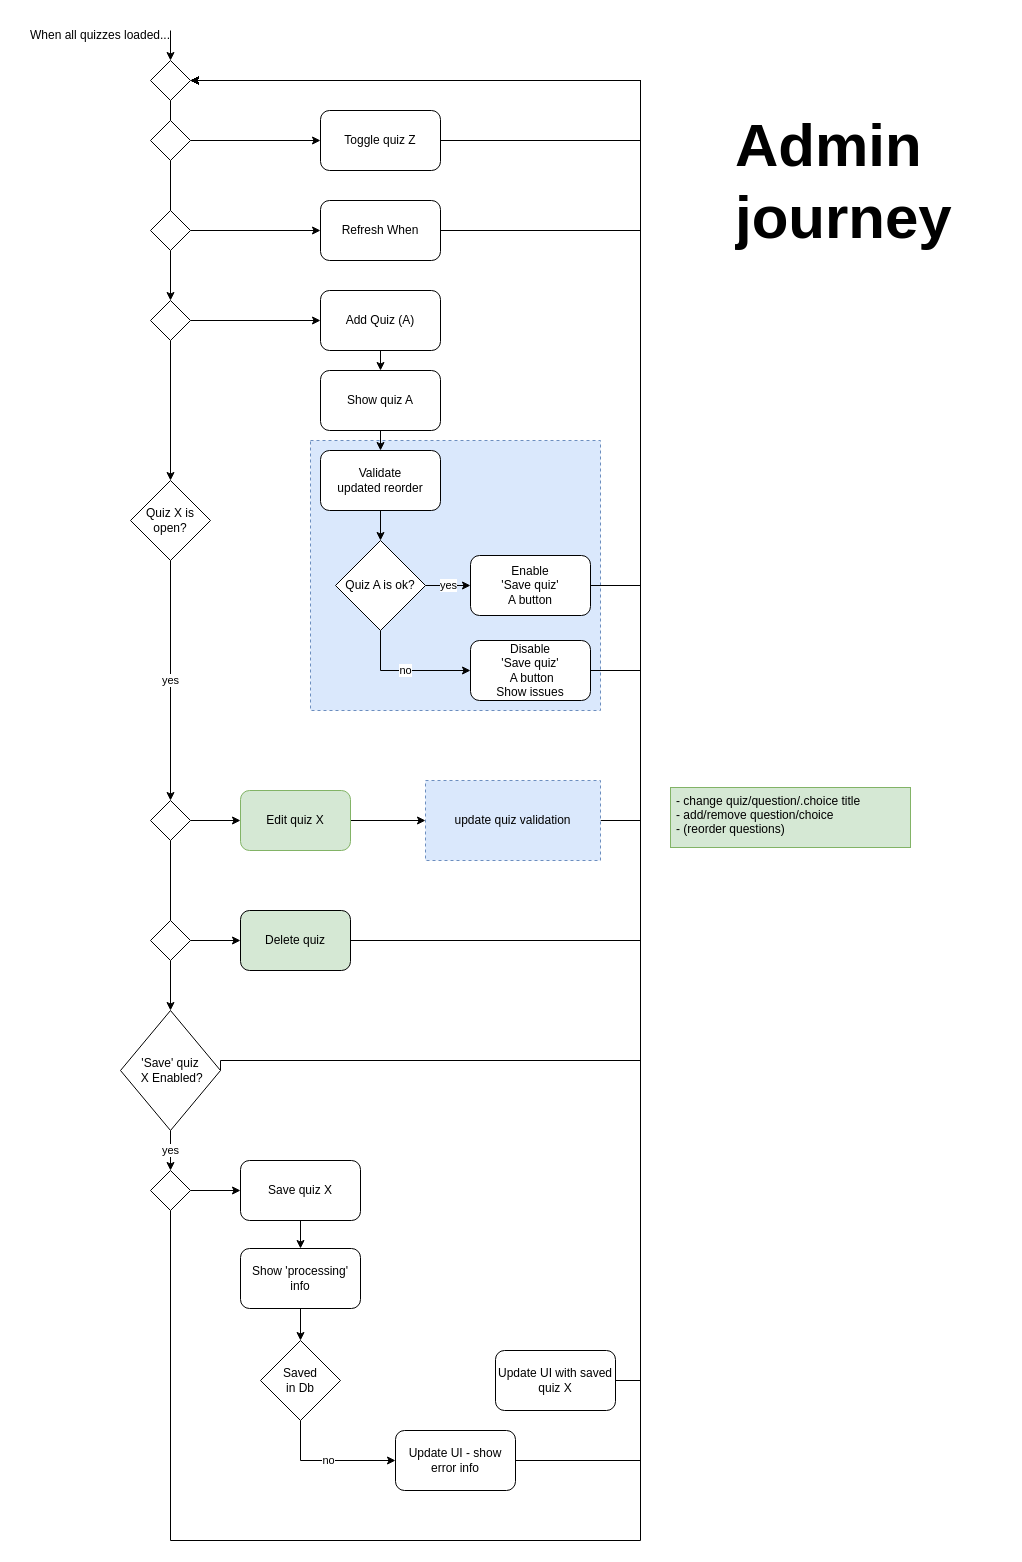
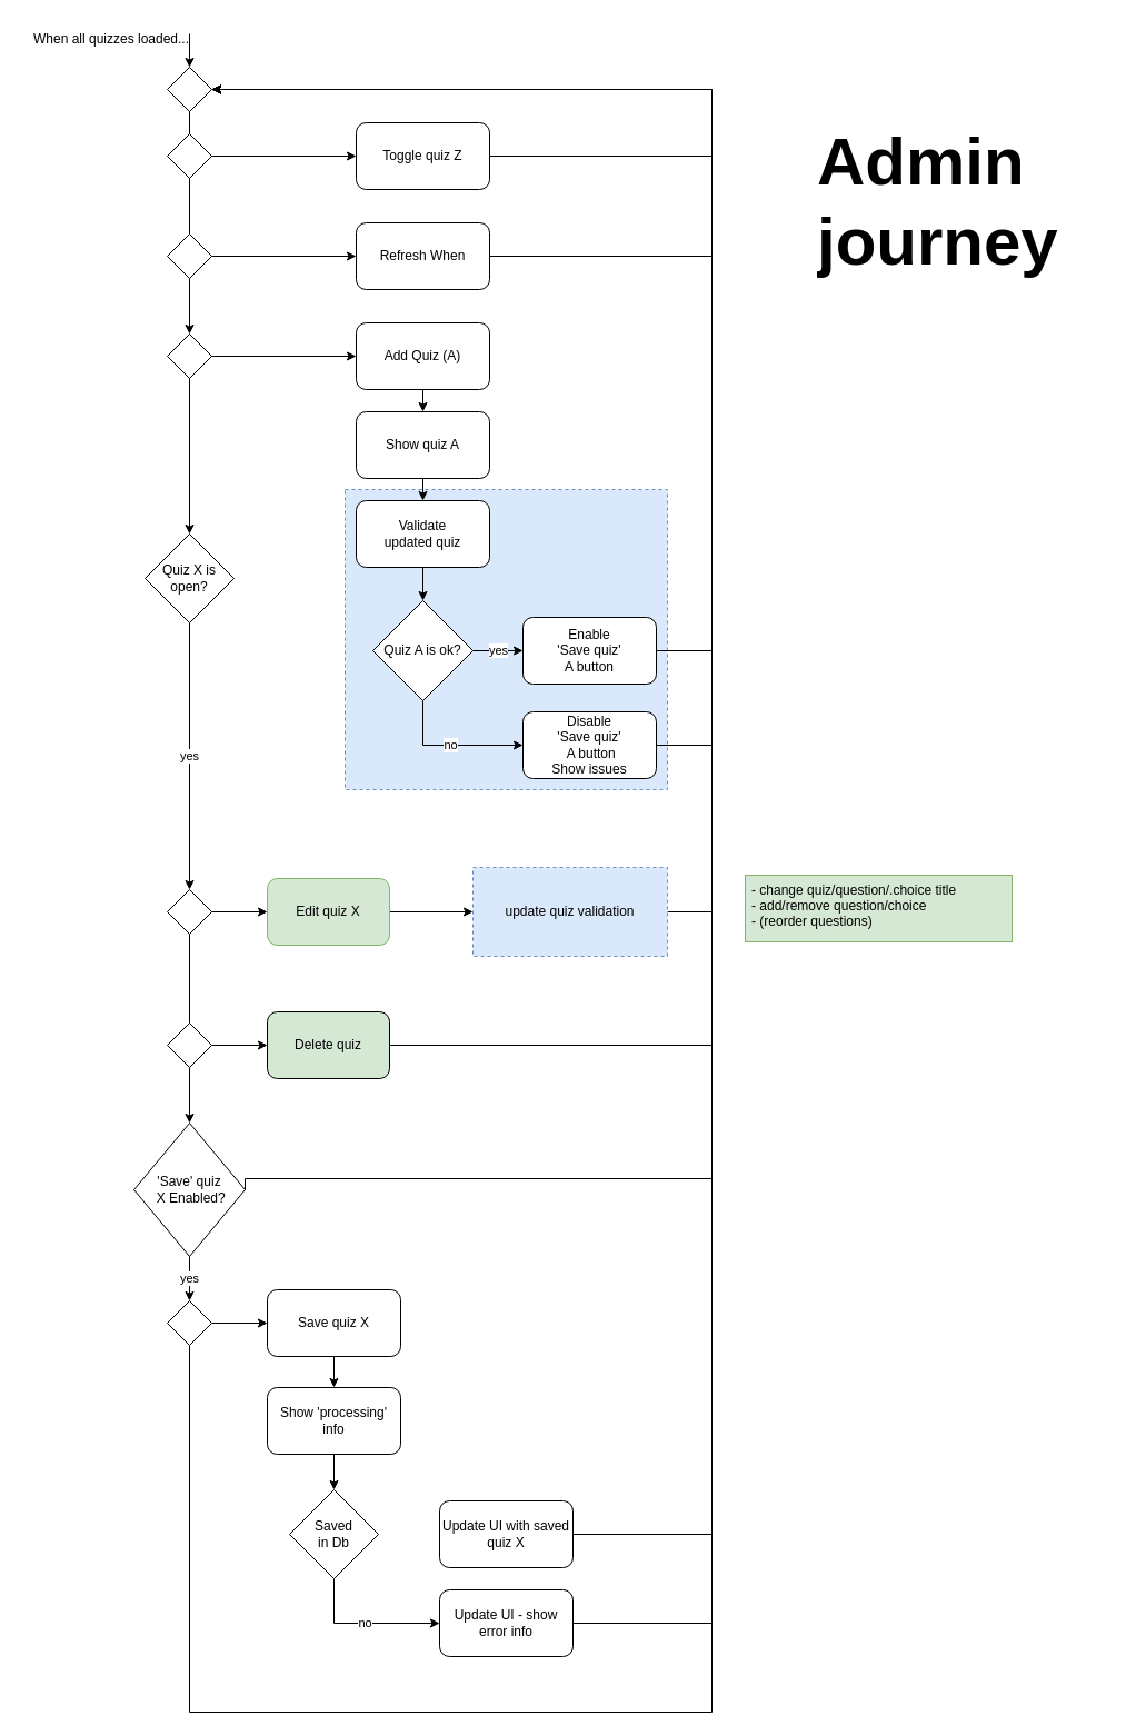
  <mxCell id="0" />
  <mxCell id="1" parent="0" />
  <mxCell id="2" value="" style="whiteSpace=wrap;html=1;dashed=1;fillColor=#dae8fc;strokeColor=#6c8ebf;" parent="1" vertex="1"><mxGeometry x="310" y="440" width="290" height="270" as="geometry" /></mxCell>
  <mxCell id="3" value="Quiz X is open?" style="rhombus;whiteSpace=wrap;html=1;" parent="1" vertex="1"><mxGeometry x="130" y="480" width="80" height="80" as="geometry" /></mxCell>
  <mxCell id="4" value="yes" style="endArrow=classic;html=1;exitX=0.5;exitY=1;exitDx=0;exitDy=0;entryX=0.5;entryY=0;entryDx=0;entryDy=0;" parent="1" source="3" target="35" edge="1"><mxGeometry width="50" height="50" relative="1" as="geometry"><mxPoint x="169.5" y="600" as="sourcePoint" /><mxPoint x="170" y="760" as="targetPoint" /></mxGeometry></mxCell>
  <mxCell id="5" value="" style="endArrow=classic;html=1;exitX=1;exitY=0.5;exitDx=0;exitDy=0;" parent="1" source="7" target="9" edge="1"><mxGeometry width="50" height="50" relative="1" as="geometry"><mxPoint x="260" y="320.5" as="sourcePoint" /><mxPoint x="250" y="320" as="targetPoint" /></mxGeometry></mxCell>
  <mxCell id="6" value="" style="endArrow=classic;html=1;entryX=0.5;entryY=0;entryDx=0;entryDy=0;exitX=0.5;exitY=1;exitDx=0;exitDy=0;" parent="1" source="7" target="3" edge="1"><mxGeometry width="50" height="50" relative="1" as="geometry"><mxPoint x="170" y="360" as="sourcePoint" /><mxPoint x="190" y="530" as="targetPoint" /></mxGeometry></mxCell>
  <mxCell id="7" value="" style="rhombus;whiteSpace=wrap;html=1;" parent="1" vertex="1"><mxGeometry x="150" y="300" width="40" height="40" as="geometry" /></mxCell>
  <mxCell id="8" style="edgeStyle=orthogonalEdgeStyle;rounded=0;orthogonalLoop=1;jettySize=auto;html=1;exitX=0.5;exitY=1;exitDx=0;exitDy=0;entryX=0.5;entryY=0;entryDx=0;entryDy=0;" parent="1" source="9" target="11" edge="1"><mxGeometry relative="1" as="geometry" /></mxCell>
  <mxCell id="9" value="Add Quiz (A)" style="rounded=1;whiteSpace=wrap;html=1;" parent="1" vertex="1"><mxGeometry x="320" y="290" width="120" height="60" as="geometry" /></mxCell>
  <mxCell id="10" style="edgeStyle=orthogonalEdgeStyle;rounded=0;orthogonalLoop=1;jettySize=auto;html=1;exitX=0.5;exitY=1;exitDx=0;exitDy=0;entryX=0.5;entryY=0;entryDx=0;entryDy=0;" parent="1" source="11" target="13" edge="1"><mxGeometry relative="1" as="geometry" /></mxCell>
  <mxCell id="11" value="Show quiz A" style="rounded=1;whiteSpace=wrap;html=1;" parent="1" vertex="1"><mxGeometry x="320" y="370" width="120" height="60" as="geometry" /></mxCell>
  <mxCell id="12" style="edgeStyle=orthogonalEdgeStyle;rounded=0;orthogonalLoop=1;jettySize=auto;html=1;exitX=0.5;exitY=1;exitDx=0;exitDy=0;entryX=0.5;entryY=0;entryDx=0;entryDy=0;" parent="1" source="13" target="16" edge="1"><mxGeometry relative="1" as="geometry" /></mxCell>
- <mxCell id="13" value="Validate &lt;br&gt;updated reorder" style="rounded=1;whiteSpace=wrap;html=1;" parent="1" vertex="1"><mxGeometry x="320" y="450" width="120" height="60" as="geometry" /></mxCell>
+ <mxCell id="13" value="Validate &lt;br&gt;updated quiz" style="rounded=1;whiteSpace=wrap;html=1;" parent="1" vertex="1"><mxGeometry x="320" y="450" width="120" height="60" as="geometry" /></mxCell>
  <mxCell id="14" value="yes" style="edgeStyle=orthogonalEdgeStyle;rounded=0;orthogonalLoop=1;jettySize=auto;html=1;exitX=1;exitY=0.5;exitDx=0;exitDy=0;entryX=0;entryY=0.5;entryDx=0;entryDy=0;" parent="1" source="16" target="18" edge="1"><mxGeometry relative="1" as="geometry" /></mxCell>
  <mxCell id="15" value="no" style="edgeStyle=orthogonalEdgeStyle;rounded=0;orthogonalLoop=1;jettySize=auto;html=1;exitX=0.5;exitY=1;exitDx=0;exitDy=0;entryX=0;entryY=0.5;entryDx=0;entryDy=0;" parent="1" source="16" target="20" edge="1"><mxGeometry relative="1" as="geometry" /></mxCell>
  <mxCell id="16" value="Quiz A is ok?" style="rhombus;whiteSpace=wrap;html=1;" parent="1" vertex="1"><mxGeometry x="335" y="540" width="90" height="90" as="geometry" /></mxCell>
  <mxCell id="17" style="edgeStyle=orthogonalEdgeStyle;rounded=0;orthogonalLoop=1;jettySize=auto;html=1;exitX=1;exitY=0.5;exitDx=0;exitDy=0;entryX=1;entryY=0.5;entryDx=0;entryDy=0;" parent="1" source="18" target="22" edge="1"><mxGeometry relative="1" as="geometry"><Array as="points"><mxPoint x="640" y="585" /><mxPoint x="640" y="80" /></Array></mxGeometry></mxCell>
  <mxCell id="18" value="Enable &lt;br&gt;'Save quiz' &lt;br&gt;A button" style="rounded=1;whiteSpace=wrap;html=1;" parent="1" vertex="1"><mxGeometry x="470" y="555" width="120" height="60" as="geometry" /></mxCell>
  <mxCell id="19" style="edgeStyle=orthogonalEdgeStyle;rounded=0;orthogonalLoop=1;jettySize=auto;html=1;exitX=1;exitY=0.5;exitDx=0;exitDy=0;entryX=1;entryY=0.5;entryDx=0;entryDy=0;" parent="1" source="20" target="22" edge="1"><mxGeometry relative="1" as="geometry"><Array as="points"><mxPoint x="640" y="670" /><mxPoint x="640" y="80" /></Array></mxGeometry></mxCell>
  <mxCell id="20" value="Disable&lt;br&gt;'Save quiz'&lt;br&gt;&amp;nbsp;A button&lt;br&gt;Show issues" style="rounded=1;whiteSpace=wrap;html=1;" parent="1" vertex="1"><mxGeometry x="470" y="640" width="120" height="60" as="geometry" /></mxCell>
  <mxCell id="21" value="" style="endArrow=classic;html=1;entryX=0.5;entryY=0;entryDx=0;entryDy=0;exitX=0.5;exitY=1;exitDx=0;exitDy=0;startArrow=none;" parent="1" source="29" target="7" edge="1"><mxGeometry width="50" height="50" relative="1" as="geometry"><mxPoint x="170" y="140" as="sourcePoint" /><mxPoint x="250" y="190" as="targetPoint" /></mxGeometry></mxCell>
  <mxCell id="22" value="" style="rhombus;whiteSpace=wrap;html=1;" parent="1" vertex="1"><mxGeometry x="150" y="60" width="40" height="40" as="geometry" /></mxCell>
  <mxCell id="23" style="edgeStyle=orthogonalEdgeStyle;rounded=0;orthogonalLoop=1;jettySize=auto;html=1;exitX=1;exitY=0.5;exitDx=0;exitDy=0;entryX=0;entryY=0.5;entryDx=0;entryDy=0;" parent="1" source="24" target="27" edge="1"><mxGeometry relative="1" as="geometry" /></mxCell>
  <mxCell id="24" value="" style="rhombus;whiteSpace=wrap;html=1;" parent="1" vertex="1"><mxGeometry x="150" y="120" width="40" height="40" as="geometry" /></mxCell>
  <mxCell id="25" value="" style="endArrow=none;html=1;entryX=0.5;entryY=0;entryDx=0;entryDy=0;exitX=0.5;exitY=1;exitDx=0;exitDy=0;" parent="1" source="22" target="24" edge="1"><mxGeometry width="50" height="50" relative="1" as="geometry"><mxPoint x="170" y="100" as="sourcePoint" /><mxPoint x="170" y="330" as="targetPoint" /></mxGeometry></mxCell>
  <mxCell id="26" style="edgeStyle=orthogonalEdgeStyle;rounded=0;orthogonalLoop=1;jettySize=auto;html=1;exitX=1;exitY=0.5;exitDx=0;exitDy=0;entryX=1;entryY=0.5;entryDx=0;entryDy=0;" parent="1" source="27" target="22" edge="1"><mxGeometry relative="1" as="geometry"><Array as="points"><mxPoint x="640" y="140" /><mxPoint x="640" y="80" /></Array></mxGeometry></mxCell>
  <mxCell id="27" value="Toggle quiz Z" style="rounded=1;whiteSpace=wrap;html=1;" parent="1" vertex="1"><mxGeometry x="320" y="110" width="120" height="60" as="geometry" /></mxCell>
  <mxCell id="28" style="edgeStyle=orthogonalEdgeStyle;rounded=0;orthogonalLoop=1;jettySize=auto;html=1;exitX=1;exitY=0.5;exitDx=0;exitDy=0;entryX=0;entryY=0.5;entryDx=0;entryDy=0;" parent="1" source="29" target="32" edge="1"><mxGeometry relative="1" as="geometry" /></mxCell>
  <mxCell id="29" value="" style="rhombus;whiteSpace=wrap;html=1;" parent="1" vertex="1"><mxGeometry x="150" y="210" width="40" height="40" as="geometry" /></mxCell>
  <mxCell id="30" value="" style="endArrow=none;html=1;entryX=0.5;entryY=0;entryDx=0;entryDy=0;exitX=0.5;exitY=1;exitDx=0;exitDy=0;startArrow=none;" parent="1" source="24" target="29" edge="1"><mxGeometry width="50" height="50" relative="1" as="geometry"><mxPoint x="170" y="160" as="sourcePoint" /><mxPoint x="170" y="330" as="targetPoint" /></mxGeometry></mxCell>
  <mxCell id="31" style="edgeStyle=orthogonalEdgeStyle;rounded=0;orthogonalLoop=1;jettySize=auto;html=1;exitX=1;exitY=0.5;exitDx=0;exitDy=0;entryX=1;entryY=0.5;entryDx=0;entryDy=0;" parent="1" source="32" target="22" edge="1"><mxGeometry relative="1" as="geometry"><Array as="points"><mxPoint x="640" y="230" /><mxPoint x="640" y="80" /></Array></mxGeometry></mxCell>
  <mxCell id="32" value="Refresh When" style="rounded=1;whiteSpace=wrap;html=1;" parent="1" vertex="1"><mxGeometry x="320" y="200" width="120" height="60" as="geometry" /></mxCell>
  <mxCell id="33" style="edgeStyle=orthogonalEdgeStyle;rounded=0;orthogonalLoop=1;jettySize=auto;html=1;exitX=1;exitY=0.5;exitDx=0;exitDy=0;entryX=0;entryY=0.5;entryDx=0;entryDy=0;" parent="1" source="35" target="37" edge="1"><mxGeometry relative="1" as="geometry"><mxPoint x="250" y="799.667" as="targetPoint" /></mxGeometry></mxCell>
  <mxCell id="34" style="edgeStyle=orthogonalEdgeStyle;rounded=0;orthogonalLoop=1;jettySize=auto;html=1;exitX=0.5;exitY=1;exitDx=0;exitDy=0;entryX=0.5;entryY=0;entryDx=0;entryDy=0;startArrow=none;" parent="1" source="57" target="42" edge="1"><mxGeometry relative="1" as="geometry" /></mxCell>
  <mxCell id="35" value="" style="rhombus;whiteSpace=wrap;html=1;" parent="1" vertex="1"><mxGeometry x="150" y="800" width="40" height="40" as="geometry" /></mxCell>
  <mxCell id="36" style="edgeStyle=orthogonalEdgeStyle;rounded=0;orthogonalLoop=1;jettySize=auto;html=1;exitX=1;exitY=0.5;exitDx=0;exitDy=0;entryX=0;entryY=0.5;entryDx=0;entryDy=0;" parent="1" source="37" target="39" edge="1"><mxGeometry relative="1" as="geometry" /></mxCell>
  <mxCell id="37" value="Edit quiz X" style="rounded=1;whiteSpace=wrap;html=1;fillColor=#d5e8d4;strokeColor=#82b366;" parent="1" vertex="1"><mxGeometry x="240" y="790" width="110" height="60" as="geometry" /></mxCell>
  <mxCell id="38" style="edgeStyle=orthogonalEdgeStyle;rounded=0;orthogonalLoop=1;jettySize=auto;html=1;exitX=1;exitY=0.5;exitDx=0;exitDy=0;entryX=1;entryY=0.5;entryDx=0;entryDy=0;" parent="1" source="39" target="22" edge="1"><mxGeometry relative="1" as="geometry"><Array as="points"><mxPoint x="640" y="820" /><mxPoint x="640" y="80" /></Array></mxGeometry></mxCell>
  <mxCell id="39" value="update quiz validation" style="whiteSpace=wrap;html=1;dashed=1;fillColor=#dae8fc;strokeColor=#6c8ebf;" parent="1" vertex="1"><mxGeometry x="425" y="780" width="175" height="80" as="geometry" /></mxCell>
  <mxCell id="40" style="edgeStyle=orthogonalEdgeStyle;rounded=0;orthogonalLoop=1;jettySize=auto;html=1;exitX=1;exitY=0.5;exitDx=0;exitDy=0;entryX=1;entryY=0.5;entryDx=0;entryDy=0;" parent="1" source="42" target="22" edge="1"><mxGeometry relative="1" as="geometry"><Array as="points"><mxPoint x="640" y="1060" /><mxPoint x="640" y="80" /></Array></mxGeometry></mxCell>
  <mxCell id="41" value="yes" style="edgeStyle=orthogonalEdgeStyle;rounded=0;orthogonalLoop=1;jettySize=auto;html=1;exitX=0.5;exitY=1;exitDx=0;exitDy=0;entryX=0.5;entryY=0;entryDx=0;entryDy=0;" parent="1" source="42" target="45" edge="1"><mxGeometry relative="1" as="geometry"><mxPoint x="170.333" y="1190" as="targetPoint" /></mxGeometry></mxCell>
  <mxCell id="42" value="'Save' quiz&lt;br&gt;&amp;nbsp;X Enabled?" style="rhombus;whiteSpace=wrap;html=1;" parent="1" vertex="1"><mxGeometry x="120" y="1010" width="100" height="120" as="geometry" /></mxCell>
  <mxCell id="43" style="edgeStyle=orthogonalEdgeStyle;rounded=0;orthogonalLoop=1;jettySize=auto;html=1;exitX=1;exitY=0.5;exitDx=0;exitDy=0;entryX=0;entryY=0.5;entryDx=0;entryDy=0;" parent="1" source="45" target="47" edge="1"><mxGeometry relative="1" as="geometry" /></mxCell>
  <mxCell id="44" style="edgeStyle=orthogonalEdgeStyle;rounded=0;orthogonalLoop=1;jettySize=auto;html=1;exitX=0.5;exitY=1;exitDx=0;exitDy=0;entryX=1;entryY=0.5;entryDx=0;entryDy=0;" parent="1" source="45" target="22" edge="1"><mxGeometry relative="1" as="geometry"><Array as="points"><mxPoint x="170" y="1540" /><mxPoint x="640" y="1540" /><mxPoint x="640" y="80" /></Array></mxGeometry></mxCell>
  <mxCell id="45" value="" style="rhombus;whiteSpace=wrap;html=1;" parent="1" vertex="1"><mxGeometry x="150" y="1170" width="40" height="40" as="geometry" /></mxCell>
  <mxCell id="46" style="edgeStyle=orthogonalEdgeStyle;rounded=0;orthogonalLoop=1;jettySize=auto;html=1;exitX=0.5;exitY=1;exitDx=0;exitDy=0;entryX=0.5;entryY=0;entryDx=0;entryDy=0;" parent="1" source="47" target="49" edge="1"><mxGeometry relative="1" as="geometry" /></mxCell>
  <mxCell id="47" value="Save quiz X" style="rounded=1;whiteSpace=wrap;html=1;" parent="1" vertex="1"><mxGeometry x="240" y="1160" width="120" height="60" as="geometry" /></mxCell>
  <mxCell id="48" style="edgeStyle=orthogonalEdgeStyle;rounded=0;orthogonalLoop=1;jettySize=auto;html=1;exitX=0.5;exitY=1;exitDx=0;exitDy=0;entryX=0.5;entryY=0;entryDx=0;entryDy=0;" parent="1" source="49" target="51" edge="1"><mxGeometry relative="1" as="geometry" /></mxCell>
  <mxCell id="49" value="Show 'processing' info" style="rounded=1;whiteSpace=wrap;html=1;" parent="1" vertex="1"><mxGeometry x="240" y="1248" width="120" height="60" as="geometry" /></mxCell>
  <mxCell id="50" value="no" style="edgeStyle=orthogonalEdgeStyle;rounded=0;orthogonalLoop=1;jettySize=auto;html=1;exitX=0.5;exitY=1;exitDx=0;exitDy=0;entryX=0;entryY=0.5;entryDx=0;entryDy=0;" parent="1" source="51" target="55" edge="1"><mxGeometry relative="1" as="geometry" /></mxCell>
  <mxCell id="51" value="Saved &lt;br&gt;in Db" style="rhombus;whiteSpace=wrap;html=1;" parent="1" vertex="1"><mxGeometry x="260" y="1340" width="80" height="80" as="geometry" /></mxCell>
  <mxCell id="52" style="edgeStyle=orthogonalEdgeStyle;rounded=0;orthogonalLoop=1;jettySize=auto;html=1;exitX=1;exitY=0.5;exitDx=0;exitDy=0;entryX=1;entryY=0.5;entryDx=0;entryDy=0;" parent="1" source="53" target="22" edge="1"><mxGeometry relative="1" as="geometry"><Array as="points"><mxPoint x="640" y="1380" /><mxPoint x="640" y="80" /></Array></mxGeometry></mxCell>
- <mxCell id="53" value="Update UI with saved quiz X" style="rounded=1;whiteSpace=wrap;html=1;" parent="1" vertex="1"><mxGeometry x="495" y="1350" width="120" height="60" as="geometry" /></mxCell>
+ <mxCell id="53" value="Update UI with saved quiz X" style="rounded=1;whiteSpace=wrap;html=1;" parent="1" vertex="1"><mxGeometry x="395" y="1350" width="120" height="60" as="geometry" /></mxCell>
  <mxCell id="54" style="edgeStyle=orthogonalEdgeStyle;rounded=0;orthogonalLoop=1;jettySize=auto;html=1;exitX=1;exitY=0.5;exitDx=0;exitDy=0;entryX=1;entryY=0.5;entryDx=0;entryDy=0;" parent="1" source="55" target="22" edge="1"><mxGeometry relative="1" as="geometry"><Array as="points"><mxPoint x="640" y="1460" /><mxPoint x="640" y="80" /></Array></mxGeometry></mxCell>
  <mxCell id="55" value="Update UI - show error info" style="rounded=1;whiteSpace=wrap;html=1;" parent="1" vertex="1"><mxGeometry x="395" y="1430" width="120" height="60" as="geometry" /></mxCell>
  <mxCell id="56" style="edgeStyle=orthogonalEdgeStyle;rounded=0;orthogonalLoop=1;jettySize=auto;html=1;exitX=1;exitY=0.5;exitDx=0;exitDy=0;entryX=0;entryY=0.5;entryDx=0;entryDy=0;" parent="1" source="57" target="60" edge="1"><mxGeometry relative="1" as="geometry" /></mxCell>
  <mxCell id="57" value="" style="rhombus;whiteSpace=wrap;html=1;" parent="1" vertex="1"><mxGeometry x="150" y="920" width="40" height="40" as="geometry" /></mxCell>
  <mxCell id="58" value="" style="edgeStyle=orthogonalEdgeStyle;rounded=0;orthogonalLoop=1;jettySize=auto;html=1;exitX=0.5;exitY=1;exitDx=0;exitDy=0;entryX=0.5;entryY=0;entryDx=0;entryDy=0;endArrow=none;" parent="1" source="35" target="57" edge="1"><mxGeometry relative="1" as="geometry"><mxPoint x="170" y="840" as="sourcePoint" /><mxPoint x="170" y="1020" as="targetPoint" /></mxGeometry></mxCell>
  <mxCell id="59" style="edgeStyle=orthogonalEdgeStyle;rounded=0;orthogonalLoop=1;jettySize=auto;html=1;exitX=1;exitY=0.5;exitDx=0;exitDy=0;entryX=1;entryY=0.5;entryDx=0;entryDy=0;" parent="1" source="60" target="22" edge="1"><mxGeometry relative="1" as="geometry"><Array as="points"><mxPoint x="640" y="940" /><mxPoint x="640" y="80" /></Array></mxGeometry></mxCell>
  <mxCell id="60" value="Delete quiz" style="rounded=1;whiteSpace=wrap;html=1;fillColor=#d5e8d4;" parent="1" vertex="1"><mxGeometry x="240" y="910" width="110" height="60" as="geometry" /></mxCell>
  <mxCell id="61" value="&lt;h1&gt;Admin&lt;br&gt;journey&lt;/h1&gt;" style="text;html=1;strokeColor=none;fillColor=none;spacing=5;spacingTop=-20;whiteSpace=wrap;overflow=hidden;rounded=0;fontSize=30;" parent="1" vertex="1"><mxGeometry x="730" y="80" width="270" height="260" as="geometry" /></mxCell>
  <mxCell id="62" value="- change quiz/question/.choice title&#10;- add/remove question/choice&#10;- (reorder questions)" style="text;strokeColor=#82b366;fillColor=#d5e8d4;align=left;verticalAlign=top;spacingLeft=4;spacingRight=4;overflow=hidden;rotatable=0;points=[[0,0.5],[1,0.5]];portConstraint=eastwest;fontSize=12;" parent="1" vertex="1"><mxGeometry x="670" y="787" width="240" height="60" as="geometry" /></mxCell>
  <mxCell id="63" value="" style="endArrow=classic;html=1;entryX=0.5;entryY=0;entryDx=0;entryDy=0;" edge="1" parent="1" target="22"><mxGeometry width="50" height="50" relative="1" as="geometry"><mxPoint x="170" y="30" as="sourcePoint" /><mxPoint x="470" y="280" as="targetPoint" /></mxGeometry></mxCell>
  <mxCell id="64" value="When all quizzes loaded..." style="text;html=1;strokeColor=none;fillColor=none;align=center;verticalAlign=middle;whiteSpace=wrap;rounded=0;" vertex="1" parent="1"><mxGeometry x="20" width="160" height="30" as="geometry" y="20" /></mxCell>
